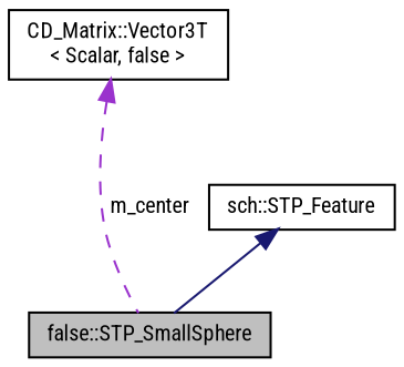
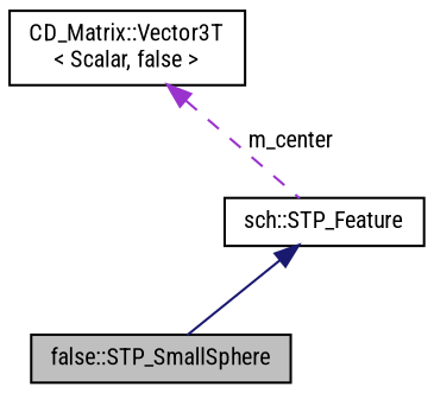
  digraph {
    fontname="Roboto Condensed"
    node [color=black fillcolor=white fontname="Roboto Condensed" fontsize=10 shape=record style=filled]
    edge [dir=back fontname="Roboto Condensed" fontsize=10 labelfontname=Helvetica labelfontsize=10]
    n1 [fillcolor=grey75 fontcolor=black height=0.2 label="false::STP_SmallSphere" width=0.4]
    n2 [height=0.2 label="sch::STP_Feature" width=0.4]
    n3 [height=0.2 label="CD_Matrix::Vector3T\l\< Scalar, false \>" width=0.4]
    n2 -> n1 [color=midnightblue style=solid]
-   n3 -> n1 [color=darkorchid3 label=" m_center" style=dashed]
+   n3 -> n2 [color=darkorchid3 label=" m_center" style=dashed]
  }
